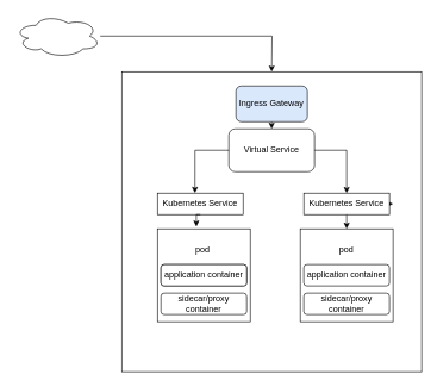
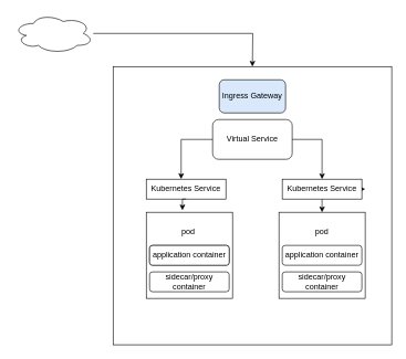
  <mxCell id="0" />
  <mxCell id="1" parent="0" />
  <mxCell id="2" style="edgeStyle=orthogonalEdgeStyle;rounded=0;orthogonalLoop=1;jettySize=auto;html=1;" edge="1" parent="1" source="3"><mxGeometry relative="1" as="geometry"><mxPoint x="380" y="100" as="targetPoint" /></mxGeometry></mxCell>
  <mxCell id="3" value="" style="ellipse;shape=cloud;whiteSpace=wrap;html=1;" vertex="1" parent="1"><mxGeometry x="20" y="20" width="120" height="60" as="geometry" /></mxCell>
  <mxCell id="4" value="" style="whiteSpace=wrap;html=1;aspect=fixed;" vertex="1" parent="1"><mxGeometry x="170" y="100" width="420" height="420" as="geometry" /></mxCell>
  <mxCell id="5" value="" style="rounded=1;whiteSpace=wrap;html=1;strokeColor=#FFFFFF;" vertex="1" parent="1"><mxGeometry x="330" y="110" width="100" height="50" as="geometry" /></mxCell>
- <mxCell id="6" style="edgeStyle=none;rounded=0;orthogonalLoop=1;jettySize=auto;html=1;exitX=0.5;exitY=1;exitDx=0;exitDy=0;entryX=0.5;entryY=0;entryDx=0;entryDy=0;" edge="1" parent="1" source="7" target="9"><mxGeometry relative="1" as="geometry" /></mxCell>
  <mxCell id="7" value="Ingress Gateway" style="rounded=1;whiteSpace=wrap;html=1;fillColor=#dae8fc;" vertex="1" parent="1"><mxGeometry x="330" y="120" width="100" height="50" as="geometry" /></mxCell>
  <mxCell id="8" style="edgeStyle=orthogonalEdgeStyle;rounded=0;orthogonalLoop=1;jettySize=auto;html=1;exitX=1;exitY=0.5;exitDx=0;exitDy=0;" edge="1" parent="1" source="22"><mxGeometry relative="1" as="geometry"><mxPoint x="550" y="285" as="targetPoint" /></mxGeometry></mxCell>
  <mxCell id="9" value="Virtual Service" style="rounded=1;whiteSpace=wrap;html=1;" vertex="1" parent="1"><mxGeometry x="320" y="180" width="120" height="60" as="geometry" /></mxCell>
  <mxCell id="10" value="pod&amp;nbsp;&lt;br&gt;&lt;br&gt;&lt;br&gt;&lt;br&gt;&lt;br&gt;&lt;div&gt;&lt;br/&gt;&lt;/div&gt;" style="whiteSpace=wrap;html=1;aspect=fixed;" vertex="1" parent="1"><mxGeometry x="220" y="320" width="130" height="130" as="geometry" /></mxCell>
  <mxCell id="11" value="pod&lt;br&gt;&lt;br&gt;&lt;br&gt;&lt;br&gt;&lt;br&gt;&lt;div&gt;&lt;br/&gt;&lt;/div&gt;" style="whiteSpace=wrap;html=1;aspect=fixed;" vertex="1" parent="1"><mxGeometry x="420" y="320" width="130" height="130" as="geometry" /></mxCell>
  <mxCell id="12" value="application container" style="rounded=1;whiteSpace=wrap;html=1;" vertex="1" parent="1"><mxGeometry x="225" y="370" width="120" height="30" as="geometry" /></mxCell>
  <mxCell id="13" value="application container" style="rounded=1;whiteSpace=wrap;html=1;" vertex="1" parent="1"><mxGeometry x="225" y="370" width="120" height="30" as="geometry" /></mxCell>
  <mxCell id="14" value="sidecar/proxy container" style="rounded=1;whiteSpace=wrap;html=1;" vertex="1" parent="1"><mxGeometry x="225" y="410" width="120" height="30" as="geometry" /></mxCell>
  <mxCell id="15" value="application container" style="rounded=1;whiteSpace=wrap;html=1;" vertex="1" parent="1"><mxGeometry x="425" y="370" width="120" height="30" as="geometry" /></mxCell>
  <mxCell id="16" value="sidecar/proxy container" style="rounded=1;whiteSpace=wrap;html=1;" vertex="1" parent="1"><mxGeometry x="425" y="410" width="120" height="30" as="geometry" /></mxCell>
  <mxCell id="17" style="edgeStyle=orthogonalEdgeStyle;rounded=0;orthogonalLoop=1;jettySize=auto;html=1;exitX=0;exitY=0.5;exitDx=0;exitDy=0;entryX=0.438;entryY=-0.008;entryDx=0;entryDy=0;entryPerimeter=0;" edge="1" parent="1" source="9" target="18"><mxGeometry relative="1" as="geometry" /></mxCell>
  <mxCell id="18" value="Kubernetes Service" style="rounded=0;whiteSpace=wrap;html=1;" vertex="1" parent="1"><mxGeometry x="220" y="270" width="120" height="30" as="geometry" /></mxCell>
  <mxCell id="19" style="edgeStyle=orthogonalEdgeStyle;rounded=0;orthogonalLoop=1;jettySize=auto;html=1;exitX=0.5;exitY=1;exitDx=0;exitDy=0;entryX=0.419;entryY=-0.024;entryDx=0;entryDy=0;entryPerimeter=0;" edge="1" parent="1" source="18" target="10"><mxGeometry relative="1" as="geometry" /></mxCell>
  <mxCell id="20" value="" style="edgeStyle=orthogonalEdgeStyle;rounded=0;orthogonalLoop=1;jettySize=auto;html=1;exitX=1;exitY=0.5;exitDx=0;exitDy=0;entryX=0.5;entryY=0;entryDx=0;entryDy=0;" edge="1" parent="1" source="9" target="22"><mxGeometry relative="1" as="geometry"><mxPoint x="440" y="220" as="sourcePoint" /><mxPoint x="485" y="320" as="targetPoint" /></mxGeometry></mxCell>
  <mxCell id="21" style="edgeStyle=orthogonalEdgeStyle;rounded=0;orthogonalLoop=1;jettySize=auto;html=1;exitX=0.5;exitY=1;exitDx=0;exitDy=0;entryX=0.5;entryY=0;entryDx=0;entryDy=0;" edge="1" parent="1" source="22" target="11"><mxGeometry relative="1" as="geometry" /></mxCell>
  <mxCell id="22" value="Kubernetes Service" style="rounded=0;whiteSpace=wrap;html=1;" vertex="1" parent="1"><mxGeometry x="425" y="270" width="120" height="30" as="geometry" /></mxCell>
